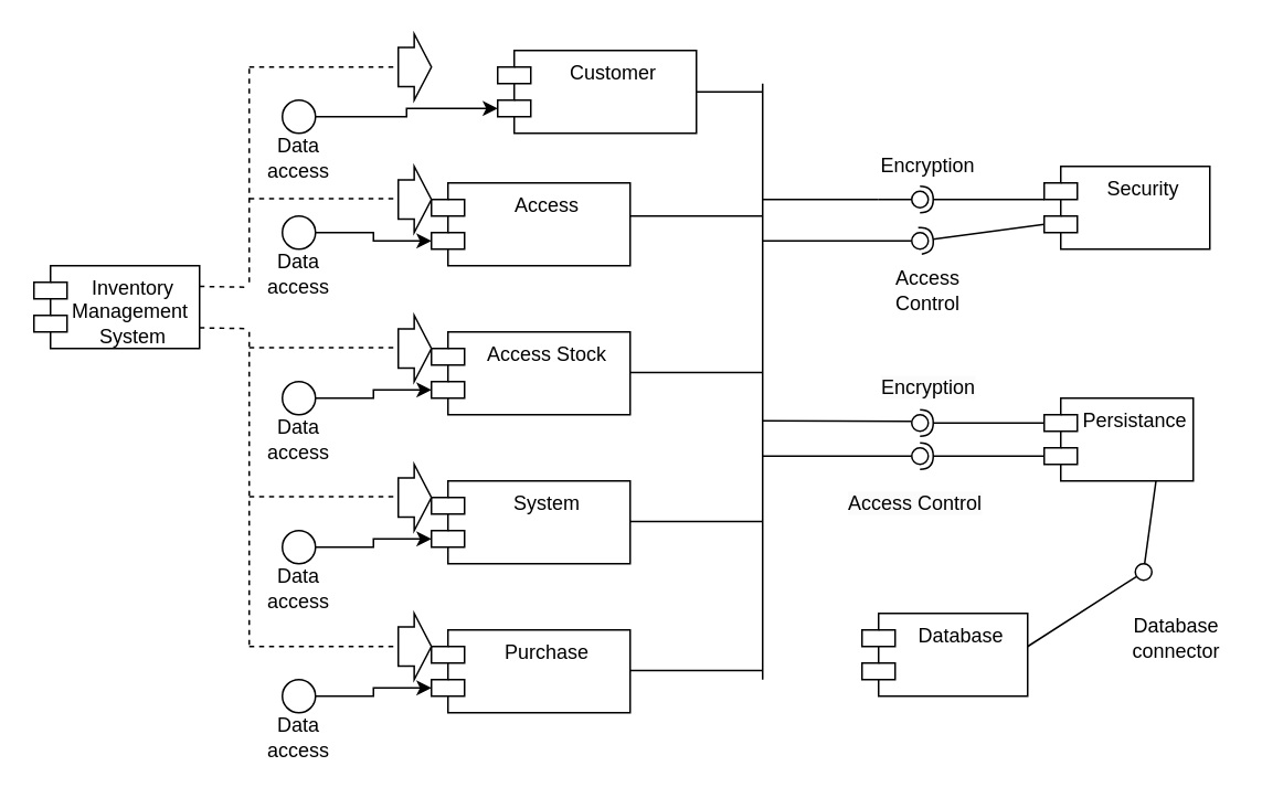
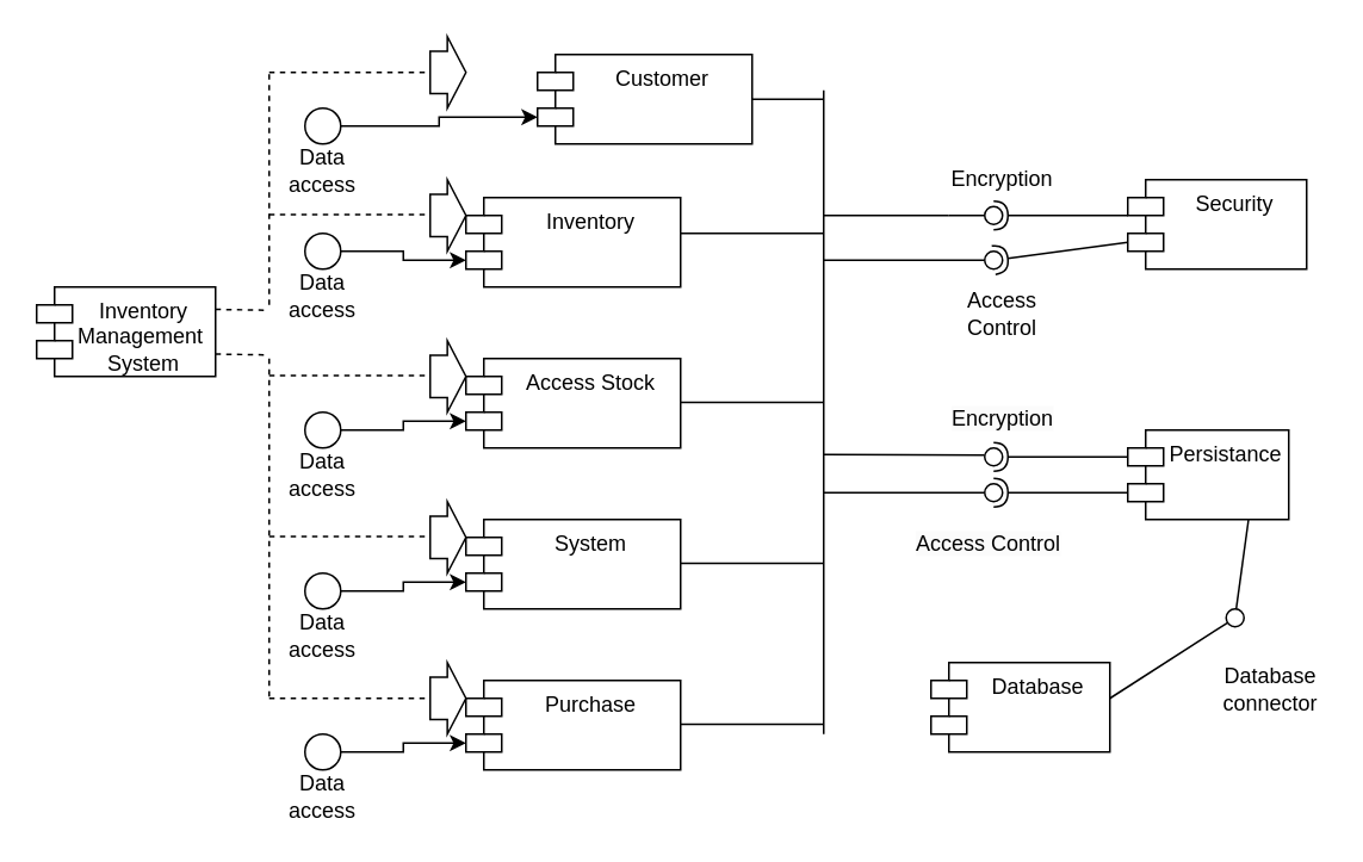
  <mxCell id="0" />
  <mxCell id="1" parent="0" />
  <mxCell id="2" value="Inventory Management&amp;nbsp;&lt;br&gt;System" style="shape=module;align=left;spacingLeft=20;align=center;verticalAlign=top;whiteSpace=wrap;html=1;" vertex="1" parent="1"><mxGeometry x="20" y="160" width="100" height="50" as="geometry" /></mxCell>
  <mxCell id="3" value="Customer" style="shape=module;align=left;spacingLeft=20;align=center;verticalAlign=top;whiteSpace=wrap;html=1;" vertex="1" parent="1"><mxGeometry x="300" y="30" width="120" height="50" as="geometry" /></mxCell>
  <mxCell id="4" value="" style="endArrow=none;dashed=1;html=1;rounded=0;exitX=1;exitY=0.25;exitDx=0;exitDy=0;" edge="1" parent="1" source="2"><mxGeometry width="50" height="50" relative="1" as="geometry"><mxPoint x="370" y="280" as="sourcePoint" /><mxPoint x="150" y="173" as="targetPoint" /></mxGeometry></mxCell>
- <mxCell id="5" value="Access" style="shape=module;align=left;spacingLeft=20;align=center;verticalAlign=top;whiteSpace=wrap;html=1;" vertex="1" parent="1"><mxGeometry x="260" y="110" width="120" height="50" as="geometry" /></mxCell>
+ <mxCell id="5" value="Inventory" style="shape=module;align=left;spacingLeft=20;align=center;verticalAlign=top;whiteSpace=wrap;html=1;" vertex="1" parent="1"><mxGeometry x="260" y="110" width="120" height="50" as="geometry" /></mxCell>
  <mxCell id="6" value="Access Stock" style="shape=module;align=left;spacingLeft=20;align=center;verticalAlign=top;whiteSpace=wrap;html=1;" vertex="1" parent="1"><mxGeometry x="260" y="200" width="120" height="50" as="geometry" /></mxCell>
  <mxCell id="7" value="System" style="shape=module;align=left;spacingLeft=20;align=center;verticalAlign=top;whiteSpace=wrap;html=1;" vertex="1" parent="1"><mxGeometry x="260" y="290" width="120" height="50" as="geometry" /></mxCell>
  <mxCell id="8" value="" style="endArrow=none;dashed=1;html=1;rounded=0;exitX=1;exitY=0.75;exitDx=0;exitDy=0;" edge="1" parent="1" source="2"><mxGeometry width="50" height="50" relative="1" as="geometry"><mxPoint x="120" y="230" as="sourcePoint" /><mxPoint x="150" y="198" as="targetPoint" /></mxGeometry></mxCell>
  <mxCell id="9" value="" style="endArrow=none;dashed=1;html=1;rounded=0;" edge="1" parent="1"><mxGeometry width="50" height="50" relative="1" as="geometry"><mxPoint x="150" y="170" as="sourcePoint" /><mxPoint x="150" y="40" as="targetPoint" /></mxGeometry></mxCell>
  <mxCell id="10" value="" style="shape=singleArrow;whiteSpace=wrap;html=1;arrowWidth=0.59;arrowSize=0.52;" vertex="1" parent="1"><mxGeometry x="240" y="20" width="20" height="40" as="geometry" /></mxCell>
  <mxCell id="11" value="" style="endArrow=none;dashed=1;html=1;rounded=0;entryX=0;entryY=0.5;entryDx=0;entryDy=0;entryPerimeter=0;" edge="1" parent="1" target="10"><mxGeometry width="50" height="50" relative="1" as="geometry"><mxPoint x="150" y="40" as="sourcePoint" /><mxPoint x="230" y="-30" as="targetPoint" /></mxGeometry></mxCell>
  <mxCell id="12" value="Purchase" style="shape=module;align=left;spacingLeft=20;align=center;verticalAlign=top;whiteSpace=wrap;html=1;" vertex="1" parent="1"><mxGeometry x="260" y="380" width="120" height="50" as="geometry" /></mxCell>
  <mxCell id="13" value="" style="shape=singleArrow;whiteSpace=wrap;html=1;arrowWidth=0.59;arrowSize=0.52;" vertex="1" parent="1"><mxGeometry x="240" y="100" width="20" height="40" as="geometry" /></mxCell>
  <mxCell id="14" value="" style="shape=singleArrow;whiteSpace=wrap;html=1;arrowWidth=0.59;arrowSize=0.52;" vertex="1" parent="1"><mxGeometry x="240" y="190" width="20" height="40" as="geometry" /></mxCell>
  <mxCell id="15" value="" style="shape=singleArrow;whiteSpace=wrap;html=1;arrowWidth=0.59;arrowSize=0.52;" vertex="1" parent="1"><mxGeometry x="240" y="280" width="20" height="40" as="geometry" /></mxCell>
  <mxCell id="16" value="" style="shape=singleArrow;whiteSpace=wrap;html=1;arrowWidth=0.59;arrowSize=0.52;" vertex="1" parent="1"><mxGeometry x="240" y="370" width="20" height="40" as="geometry" /></mxCell>
  <mxCell id="17" style="edgeStyle=orthogonalEdgeStyle;rounded=0;orthogonalLoop=1;jettySize=auto;html=1;exitX=1;exitY=0.5;exitDx=0;exitDy=0;entryX=0;entryY=0;entryDx=0;entryDy=35;entryPerimeter=0;" edge="1" parent="1" source="18" target="3"><mxGeometry relative="1" as="geometry" /></mxCell>
  <mxCell id="18" value="" style="ellipse;whiteSpace=wrap;html=1;aspect=fixed;" vertex="1" parent="1"><mxGeometry x="170" y="60" width="20" height="20" as="geometry" /></mxCell>
  <mxCell id="19" style="edgeStyle=orthogonalEdgeStyle;rounded=0;orthogonalLoop=1;jettySize=auto;html=1;exitX=1;exitY=0.5;exitDx=0;exitDy=0;entryX=0;entryY=0;entryDx=0;entryDy=35;entryPerimeter=0;" edge="1" parent="1" source="20" target="5"><mxGeometry relative="1" as="geometry" /></mxCell>
  <mxCell id="20" value="" style="ellipse;whiteSpace=wrap;html=1;aspect=fixed;" vertex="1" parent="1"><mxGeometry x="170" y="130" width="20" height="20" as="geometry" /></mxCell>
  <mxCell id="21" style="edgeStyle=orthogonalEdgeStyle;rounded=0;orthogonalLoop=1;jettySize=auto;html=1;exitX=1;exitY=0.5;exitDx=0;exitDy=0;entryX=0;entryY=0;entryDx=0;entryDy=35;entryPerimeter=0;" edge="1" parent="1" source="22" target="6"><mxGeometry relative="1" as="geometry" /></mxCell>
  <mxCell id="22" value="" style="ellipse;whiteSpace=wrap;html=1;aspect=fixed;" vertex="1" parent="1"><mxGeometry x="170" y="230" width="20" height="20" as="geometry" /></mxCell>
  <mxCell id="23" style="edgeStyle=orthogonalEdgeStyle;rounded=0;orthogonalLoop=1;jettySize=auto;html=1;exitX=1;exitY=0.5;exitDx=0;exitDy=0;entryX=0;entryY=0;entryDx=0;entryDy=35;entryPerimeter=0;" edge="1" parent="1" source="24" target="7"><mxGeometry relative="1" as="geometry" /></mxCell>
  <mxCell id="24" value="" style="ellipse;whiteSpace=wrap;html=1;aspect=fixed;" vertex="1" parent="1"><mxGeometry x="170" y="320" width="20" height="20" as="geometry" /></mxCell>
  <mxCell id="25" style="edgeStyle=orthogonalEdgeStyle;rounded=0;orthogonalLoop=1;jettySize=auto;html=1;exitX=1;exitY=0.5;exitDx=0;exitDy=0;entryX=0;entryY=0;entryDx=0;entryDy=35;entryPerimeter=0;" edge="1" parent="1" source="26" target="12"><mxGeometry relative="1" as="geometry" /></mxCell>
  <mxCell id="26" value="" style="ellipse;whiteSpace=wrap;html=1;aspect=fixed;" vertex="1" parent="1"><mxGeometry x="170" y="410" width="20" height="20" as="geometry" /></mxCell>
  <mxCell id="27" value="" style="endArrow=none;dashed=1;html=1;rounded=0;" edge="1" parent="1"><mxGeometry width="50" height="50" relative="1" as="geometry"><mxPoint x="150" y="200" as="sourcePoint" /><mxPoint x="150" y="390" as="targetPoint" /></mxGeometry></mxCell>
  <mxCell id="28" value="" style="endArrow=none;dashed=1;html=1;rounded=0;entryX=0;entryY=0.5;entryDx=0;entryDy=0;entryPerimeter=0;" edge="1" parent="1" target="16"><mxGeometry width="50" height="50" relative="1" as="geometry"><mxPoint x="150" y="390" as="sourcePoint" /><mxPoint x="420" y="230" as="targetPoint" /></mxGeometry></mxCell>
  <mxCell id="29" value="" style="endArrow=none;dashed=1;html=1;rounded=0;entryX=0;entryY=0.5;entryDx=0;entryDy=0;entryPerimeter=0;" edge="1" parent="1"><mxGeometry width="50" height="50" relative="1" as="geometry"><mxPoint x="150" y="299.5" as="sourcePoint" /><mxPoint x="240" y="299.5" as="targetPoint" /></mxGeometry></mxCell>
  <mxCell id="30" value="" style="endArrow=none;dashed=1;html=1;rounded=0;entryX=0;entryY=0.5;entryDx=0;entryDy=0;entryPerimeter=0;" edge="1" parent="1"><mxGeometry width="50" height="50" relative="1" as="geometry"><mxPoint x="150" y="209.5" as="sourcePoint" /><mxPoint x="240" y="209.5" as="targetPoint" /></mxGeometry></mxCell>
  <mxCell id="31" value="" style="endArrow=none;dashed=1;html=1;rounded=0;entryX=0;entryY=0.5;entryDx=0;entryDy=0;entryPerimeter=0;" edge="1" parent="1"><mxGeometry width="50" height="50" relative="1" as="geometry"><mxPoint x="150" y="119.5" as="sourcePoint" /><mxPoint x="240" y="119.5" as="targetPoint" /></mxGeometry></mxCell>
  <mxCell id="32" value="Data access" style="text;html=1;strokeColor=none;fillColor=none;align=center;verticalAlign=middle;whiteSpace=wrap;rounded=0;" vertex="1" parent="1"><mxGeometry x="150" y="80" width="60" height="30" as="geometry" /></mxCell>
  <mxCell id="33" value="Data access" style="text;html=1;strokeColor=none;fillColor=none;align=center;verticalAlign=middle;whiteSpace=wrap;rounded=0;" vertex="1" parent="1"><mxGeometry x="150" y="150" width="60" height="30" as="geometry" /></mxCell>
  <mxCell id="34" value="Data access" style="text;html=1;strokeColor=none;fillColor=none;align=center;verticalAlign=middle;whiteSpace=wrap;rounded=0;" vertex="1" parent="1"><mxGeometry x="150" y="250" width="60" height="30" as="geometry" /></mxCell>
  <mxCell id="35" value="Data access" style="text;html=1;strokeColor=none;fillColor=none;align=center;verticalAlign=middle;whiteSpace=wrap;rounded=0;" vertex="1" parent="1"><mxGeometry x="150" y="340" width="60" height="30" as="geometry" /></mxCell>
  <mxCell id="36" value="Data access" style="text;html=1;strokeColor=none;fillColor=none;align=center;verticalAlign=middle;whiteSpace=wrap;rounded=0;" vertex="1" parent="1"><mxGeometry x="150" y="430" width="60" height="30" as="geometry" /></mxCell>
  <mxCell id="37" value="" style="endArrow=none;html=1;rounded=0;exitX=1;exitY=0.5;exitDx=0;exitDy=0;" edge="1" parent="1" source="3"><mxGeometry width="50" height="50" relative="1" as="geometry"><mxPoint x="470" y="90" as="sourcePoint" /><mxPoint x="460" y="55" as="targetPoint" /></mxGeometry></mxCell>
  <mxCell id="38" value="" style="endArrow=none;html=1;rounded=0;exitX=1;exitY=0.5;exitDx=0;exitDy=0;" edge="1" parent="1"><mxGeometry width="50" height="50" relative="1" as="geometry"><mxPoint x="380" y="130" as="sourcePoint" /><mxPoint x="460" y="130" as="targetPoint" /></mxGeometry></mxCell>
  <mxCell id="39" value="" style="endArrow=none;html=1;rounded=0;exitX=1;exitY=0.5;exitDx=0;exitDy=0;" edge="1" parent="1"><mxGeometry width="50" height="50" relative="1" as="geometry"><mxPoint x="380" y="224.5" as="sourcePoint" /><mxPoint x="460" y="224.5" as="targetPoint" /></mxGeometry></mxCell>
  <mxCell id="40" value="" style="endArrow=none;html=1;rounded=0;exitX=1;exitY=0.5;exitDx=0;exitDy=0;" edge="1" parent="1"><mxGeometry width="50" height="50" relative="1" as="geometry"><mxPoint x="380" y="314.5" as="sourcePoint" /><mxPoint x="460" y="314.5" as="targetPoint" /></mxGeometry></mxCell>
  <mxCell id="41" value="" style="endArrow=none;html=1;rounded=0;exitX=1;exitY=0.5;exitDx=0;exitDy=0;" edge="1" parent="1"><mxGeometry width="50" height="50" relative="1" as="geometry"><mxPoint x="380" y="404.5" as="sourcePoint" /><mxPoint x="460" y="404.5" as="targetPoint" /></mxGeometry></mxCell>
  <mxCell id="42" value="" style="endArrow=none;html=1;rounded=0;" edge="1" parent="1"><mxGeometry width="50" height="50" relative="1" as="geometry"><mxPoint x="460" y="50" as="sourcePoint" /><mxPoint x="460" y="410" as="targetPoint" /></mxGeometry></mxCell>
  <mxCell id="43" value="" style="endArrow=none;html=1;rounded=0;" edge="1" parent="1"><mxGeometry width="50" height="50" relative="1" as="geometry"><mxPoint x="460" y="120" as="sourcePoint" /><mxPoint x="530" y="120" as="targetPoint" /></mxGeometry></mxCell>
  <mxCell id="44" value="" style="rounded=0;orthogonalLoop=1;jettySize=auto;html=1;endArrow=none;endFill=0;sketch=0;sourcePerimeterSpacing=0;targetPerimeterSpacing=0;" edge="1" target="46" parent="1"><mxGeometry relative="1" as="geometry"><mxPoint x="530" y="120" as="sourcePoint" /></mxGeometry></mxCell>
  <mxCell id="45" value="" style="rounded=0;orthogonalLoop=1;jettySize=auto;html=1;endArrow=halfCircle;endFill=0;entryX=0.5;entryY=0.5;endSize=6;strokeWidth=1;sketch=0;" edge="1" target="46" parent="1"><mxGeometry relative="1" as="geometry"><mxPoint x="630" y="120" as="sourcePoint" /></mxGeometry></mxCell>
  <mxCell id="46" value="" style="ellipse;whiteSpace=wrap;html=1;align=center;aspect=fixed;resizable=0;points=[];outlineConnect=0;sketch=0;direction=east;rotation=135;" vertex="1" parent="1"><mxGeometry x="550" y="115" width="10" height="10" as="geometry" /></mxCell>
  <mxCell id="47" value="Security" style="shape=module;align=left;spacingLeft=20;align=center;verticalAlign=top;whiteSpace=wrap;html=1;" vertex="1" parent="1"><mxGeometry x="630" y="100" width="100" height="50" as="geometry" /></mxCell>
  <mxCell id="48" value="" style="rounded=0;orthogonalLoop=1;jettySize=auto;html=1;endArrow=none;endFill=0;sketch=0;sourcePerimeterSpacing=0;targetPerimeterSpacing=0;" edge="1" target="50" parent="1"><mxGeometry relative="1" as="geometry"><mxPoint x="460" y="145" as="sourcePoint" /></mxGeometry></mxCell>
  <mxCell id="49" value="" style="rounded=0;orthogonalLoop=1;jettySize=auto;html=1;endArrow=halfCircle;endFill=0;entryX=0.5;entryY=0.5;endSize=6;strokeWidth=1;sketch=0;exitX=0;exitY=0;exitDx=0;exitDy=35;exitPerimeter=0;" edge="1" target="50" parent="1" source="47"><mxGeometry relative="1" as="geometry"><mxPoint x="580" y="165" as="sourcePoint" /></mxGeometry></mxCell>
  <mxCell id="50" value="" style="ellipse;whiteSpace=wrap;html=1;align=center;aspect=fixed;resizable=0;points=[];outlineConnect=0;sketch=0;" vertex="1" parent="1"><mxGeometry x="550" y="140" width="10" height="10" as="geometry" /></mxCell>
  <mxCell id="51" value="Encryption" style="text;html=1;strokeColor=none;fillColor=none;align=center;verticalAlign=middle;whiteSpace=wrap;rounded=0;" vertex="1" parent="1"><mxGeometry x="530" y="85" width="60" height="30" as="geometry" /></mxCell>
  <mxCell id="52" value="Access Control" style="text;html=1;strokeColor=none;fillColor=none;align=center;verticalAlign=middle;whiteSpace=wrap;rounded=0;" vertex="1" parent="1"><mxGeometry x="530" y="160" width="60" height="30" as="geometry" /></mxCell>
  <mxCell id="53" value="Persistance" style="shape=module;align=left;spacingLeft=20;align=center;verticalAlign=top;whiteSpace=wrap;html=1;" vertex="1" parent="1"><mxGeometry x="630" y="240" width="90" height="50" as="geometry" /></mxCell>
  <mxCell id="54" value="" style="rounded=0;orthogonalLoop=1;jettySize=auto;html=1;endArrow=none;endFill=0;sketch=0;sourcePerimeterSpacing=0;targetPerimeterSpacing=0;" edge="1" parent="1"><mxGeometry relative="1" as="geometry"><mxPoint x="460" y="253.611" as="sourcePoint" /><mxPoint x="550" y="254" as="targetPoint" /><Array as="points" /></mxGeometry></mxCell>
  <mxCell id="55" value="" style="rounded=0;orthogonalLoop=1;jettySize=auto;html=1;endArrow=halfCircle;endFill=0;entryX=0.5;entryY=0.5;endSize=6;strokeWidth=1;sketch=0;" edge="1" target="56" parent="1"><mxGeometry relative="1" as="geometry"><mxPoint x="630" y="255" as="sourcePoint" /></mxGeometry></mxCell>
  <mxCell id="56" value="" style="ellipse;whiteSpace=wrap;html=1;align=center;aspect=fixed;resizable=0;points=[];outlineConnect=0;sketch=0;" vertex="1" parent="1"><mxGeometry x="550" y="250" width="10" height="10" as="geometry" /></mxCell>
  <mxCell id="57" value="" style="rounded=0;orthogonalLoop=1;jettySize=auto;html=1;endArrow=none;endFill=0;sketch=0;sourcePerimeterSpacing=0;targetPerimeterSpacing=0;" edge="1" target="59" parent="1"><mxGeometry relative="1" as="geometry"><mxPoint x="460" y="275" as="sourcePoint" /></mxGeometry></mxCell>
  <mxCell id="58" value="" style="rounded=0;orthogonalLoop=1;jettySize=auto;html=1;endArrow=halfCircle;endFill=0;entryX=0.5;entryY=0.5;endSize=6;strokeWidth=1;sketch=0;" edge="1" target="59" parent="1"><mxGeometry relative="1" as="geometry"><mxPoint x="630" y="275" as="sourcePoint" /></mxGeometry></mxCell>
  <mxCell id="59" value="" style="ellipse;whiteSpace=wrap;html=1;align=center;aspect=fixed;resizable=0;points=[];outlineConnect=0;sketch=0;" vertex="1" parent="1"><mxGeometry x="550" y="270" width="10" height="10" as="geometry" /></mxCell>
  <mxCell id="60" value="&lt;span style=&quot;color: rgb(0, 0, 0); font-family: Helvetica; font-size: 12px; font-style: normal; font-variant-ligatures: normal; font-variant-caps: normal; font-weight: 400; letter-spacing: normal; orphans: 2; text-align: center; text-indent: 0px; text-transform: none; widows: 2; word-spacing: 0px; -webkit-text-stroke-width: 0px; background-color: rgb(251, 251, 251); text-decoration-thickness: initial; text-decoration-style: initial; text-decoration-color: initial; float: none; display: inline !important;&quot;&gt;Encryption&lt;/span&gt;" style="text;whiteSpace=wrap;html=1;" vertex="1" parent="1"><mxGeometry x="530" y="220" width="90" height="40" as="geometry" /></mxCell>
  <mxCell id="61" value="&lt;span style=&quot;color: rgb(0, 0, 0); font-family: Helvetica; font-size: 12px; font-style: normal; font-variant-ligatures: normal; font-variant-caps: normal; font-weight: 400; letter-spacing: normal; orphans: 2; text-align: center; text-indent: 0px; text-transform: none; widows: 2; word-spacing: 0px; -webkit-text-stroke-width: 0px; background-color: rgb(251, 251, 251); text-decoration-thickness: initial; text-decoration-style: initial; text-decoration-color: initial; float: none; display: inline !important;&quot;&gt;Access Control&lt;/span&gt;" style="text;whiteSpace=wrap;html=1;" vertex="1" parent="1"><mxGeometry x="510" y="290" width="110" height="40" as="geometry" /></mxCell>
  <mxCell id="62" value="" style="rounded=0;orthogonalLoop=1;jettySize=auto;html=1;endArrow=none;endFill=0;sketch=0;sourcePerimeterSpacing=0;targetPerimeterSpacing=0;" edge="1" target="63" parent="1"><mxGeometry relative="1" as="geometry"><mxPoint x="620" y="390" as="sourcePoint" /></mxGeometry></mxCell>
  <mxCell id="63" value="" style="ellipse;whiteSpace=wrap;html=1;align=center;aspect=fixed;resizable=0;points=[];outlineConnect=0;sketch=0;" vertex="1" parent="1"><mxGeometry x="685" y="340" width="10" height="10" as="geometry" /></mxCell>
  <mxCell id="64" value="" style="endArrow=none;html=1;rounded=0;exitX=0.75;exitY=1;exitDx=0;exitDy=0;" edge="1" parent="1" source="53" target="63"><mxGeometry width="50" height="50" relative="1" as="geometry"><mxPoint x="770" y="260" as="sourcePoint" /><mxPoint x="710" y="350" as="targetPoint" /></mxGeometry></mxCell>
  <mxCell id="65" value="Database connector" style="text;html=1;strokeColor=none;fillColor=none;align=center;verticalAlign=middle;whiteSpace=wrap;rounded=0;" vertex="1" parent="1"><mxGeometry x="680" y="370" width="60" height="30" as="geometry" /></mxCell>
  <mxCell id="66" value="Database" style="shape=module;align=left;spacingLeft=20;align=center;verticalAlign=top;whiteSpace=wrap;html=1;" vertex="1" parent="1"><mxGeometry x="520" y="370" width="100" height="50" as="geometry" /></mxCell>
